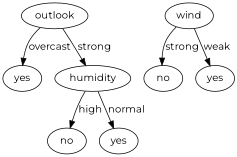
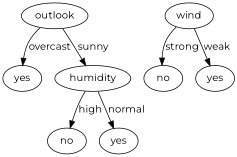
  digraph {
    fontname=Montserrat
    node [fontname=Montserrat]
    edge [fontname=Montserrat]
    n1 [label=outlook]
    n2 [label=yes]
    n3 [label=humidity]
    n4 [label=no]
    n5 [label=yes]
    n6 [label=wind]
    n7 [label=no]
    n8 [label=yes]
    n1 -> n2 [label=overcast]
-   n1 -> n3 [label=strong]
+   n1 -> n3 [label=sunny]
    n3 -> n4 [label=high]
    n3 -> n5 [label=normal]
    n6 -> n7 [label=strong]
    n6 -> n8 [label=weak]
  }
